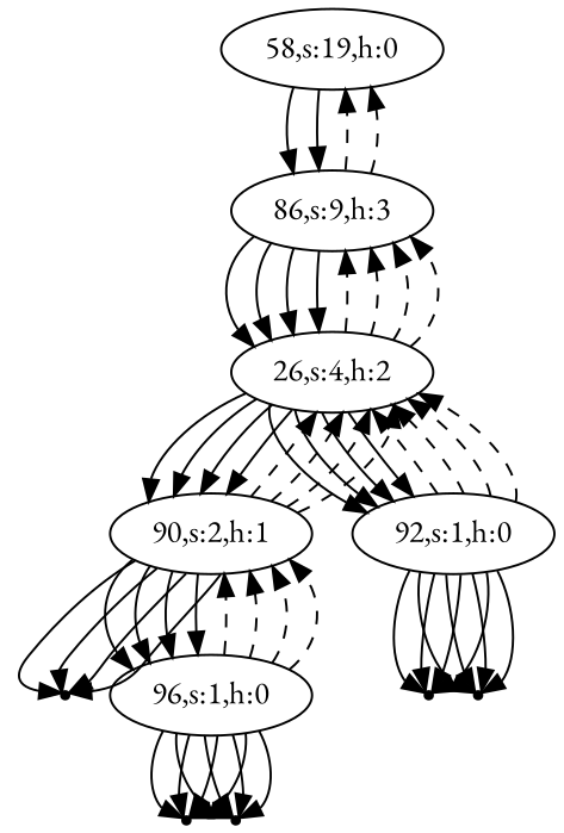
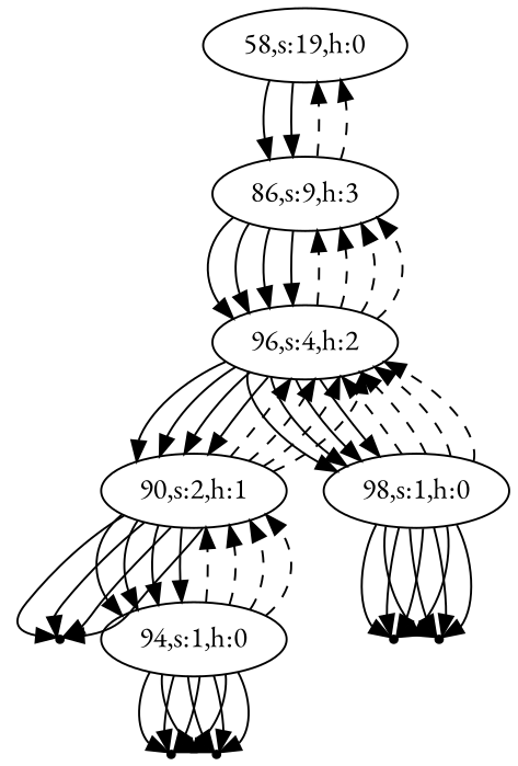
  digraph {
    fontname="EB Garamond"
    node [fontname="EB Garamond"]
    edge [fontname="EB Garamond"]
    n1 [label="58,s:19,h:0"]
    n2 [label="86,s:9,h:3"]
-   n3 [label="26,s:4,h:2"]
+   n3 [label="96,s:4,h:2"]
    nulll90 [shape=point]
    n5 [label="90,s:2,h:1"]
-   n6 [label="96,s:1,h:0"]
-   n7 [label="92,s:1,h:0"]
+   n6 [label="94,s:1,h:0"]
+   n7 [label="98,s:1,h:0"]
    nulll94 [shape=point]
    nullr94 [shape=point]
    nulll98 [shape=point]
    nullr98 [shape=point]
    subgraph sub_1 {
      rank=same
      n1
    }
    n1 -> n2
    n1 -> n2
    n2 -> n1 [style=dashed]
    n2 -> n1 [style=dashed]
    n2 -> n3
    n2 -> n3
    n2 -> n3
    n2 -> n3
    n3 -> n2 [style=dashed]
    n3 -> n2 [style=dashed]
    n3 -> n2 [style=dashed]
    n3 -> n2 [style=dashed]
    n3 -> n5
    n3 -> n5
    n3 -> n5
    n3 -> n5
    n3 -> n7
    n3 -> n7
    n3 -> n7
    n3 -> n7
    n5 -> n3 [style=dashed]
    n5 -> n3 [style=dashed]
    n5 -> n3 [style=dashed]
    n5 -> n3 [style=dashed]
    n5 -> nulll90
    n5 -> nulll90
    n5 -> nulll90
    n5 -> nulll90
    n5 -> n6
    n5 -> n6
    n5 -> n6
    n5 -> n6
    n6 -> n5 [style=dashed]
    n6 -> n5 [style=dashed]
    n6 -> n5 [style=dashed]
    n6 -> n5 [style=dashed]
    n6 -> nulll94
    n6 -> nulll94
    n6 -> nulll94
    n6 -> nulll94
    n6 -> nullr94
    n6 -> nullr94
    n6 -> nullr94
    n6 -> nullr94
    n7 -> n3 [style=dashed]
    n7 -> n3 [style=dashed]
    n7 -> n3 [style=dashed]
    n7 -> n3 [style=dashed]
    n7 -> nulll98
    n7 -> nulll98
    n7 -> nulll98
    n7 -> nulll98
    n7 -> nullr98
    n7 -> nullr98
    n7 -> nullr98
    n7 -> nullr98
  }
